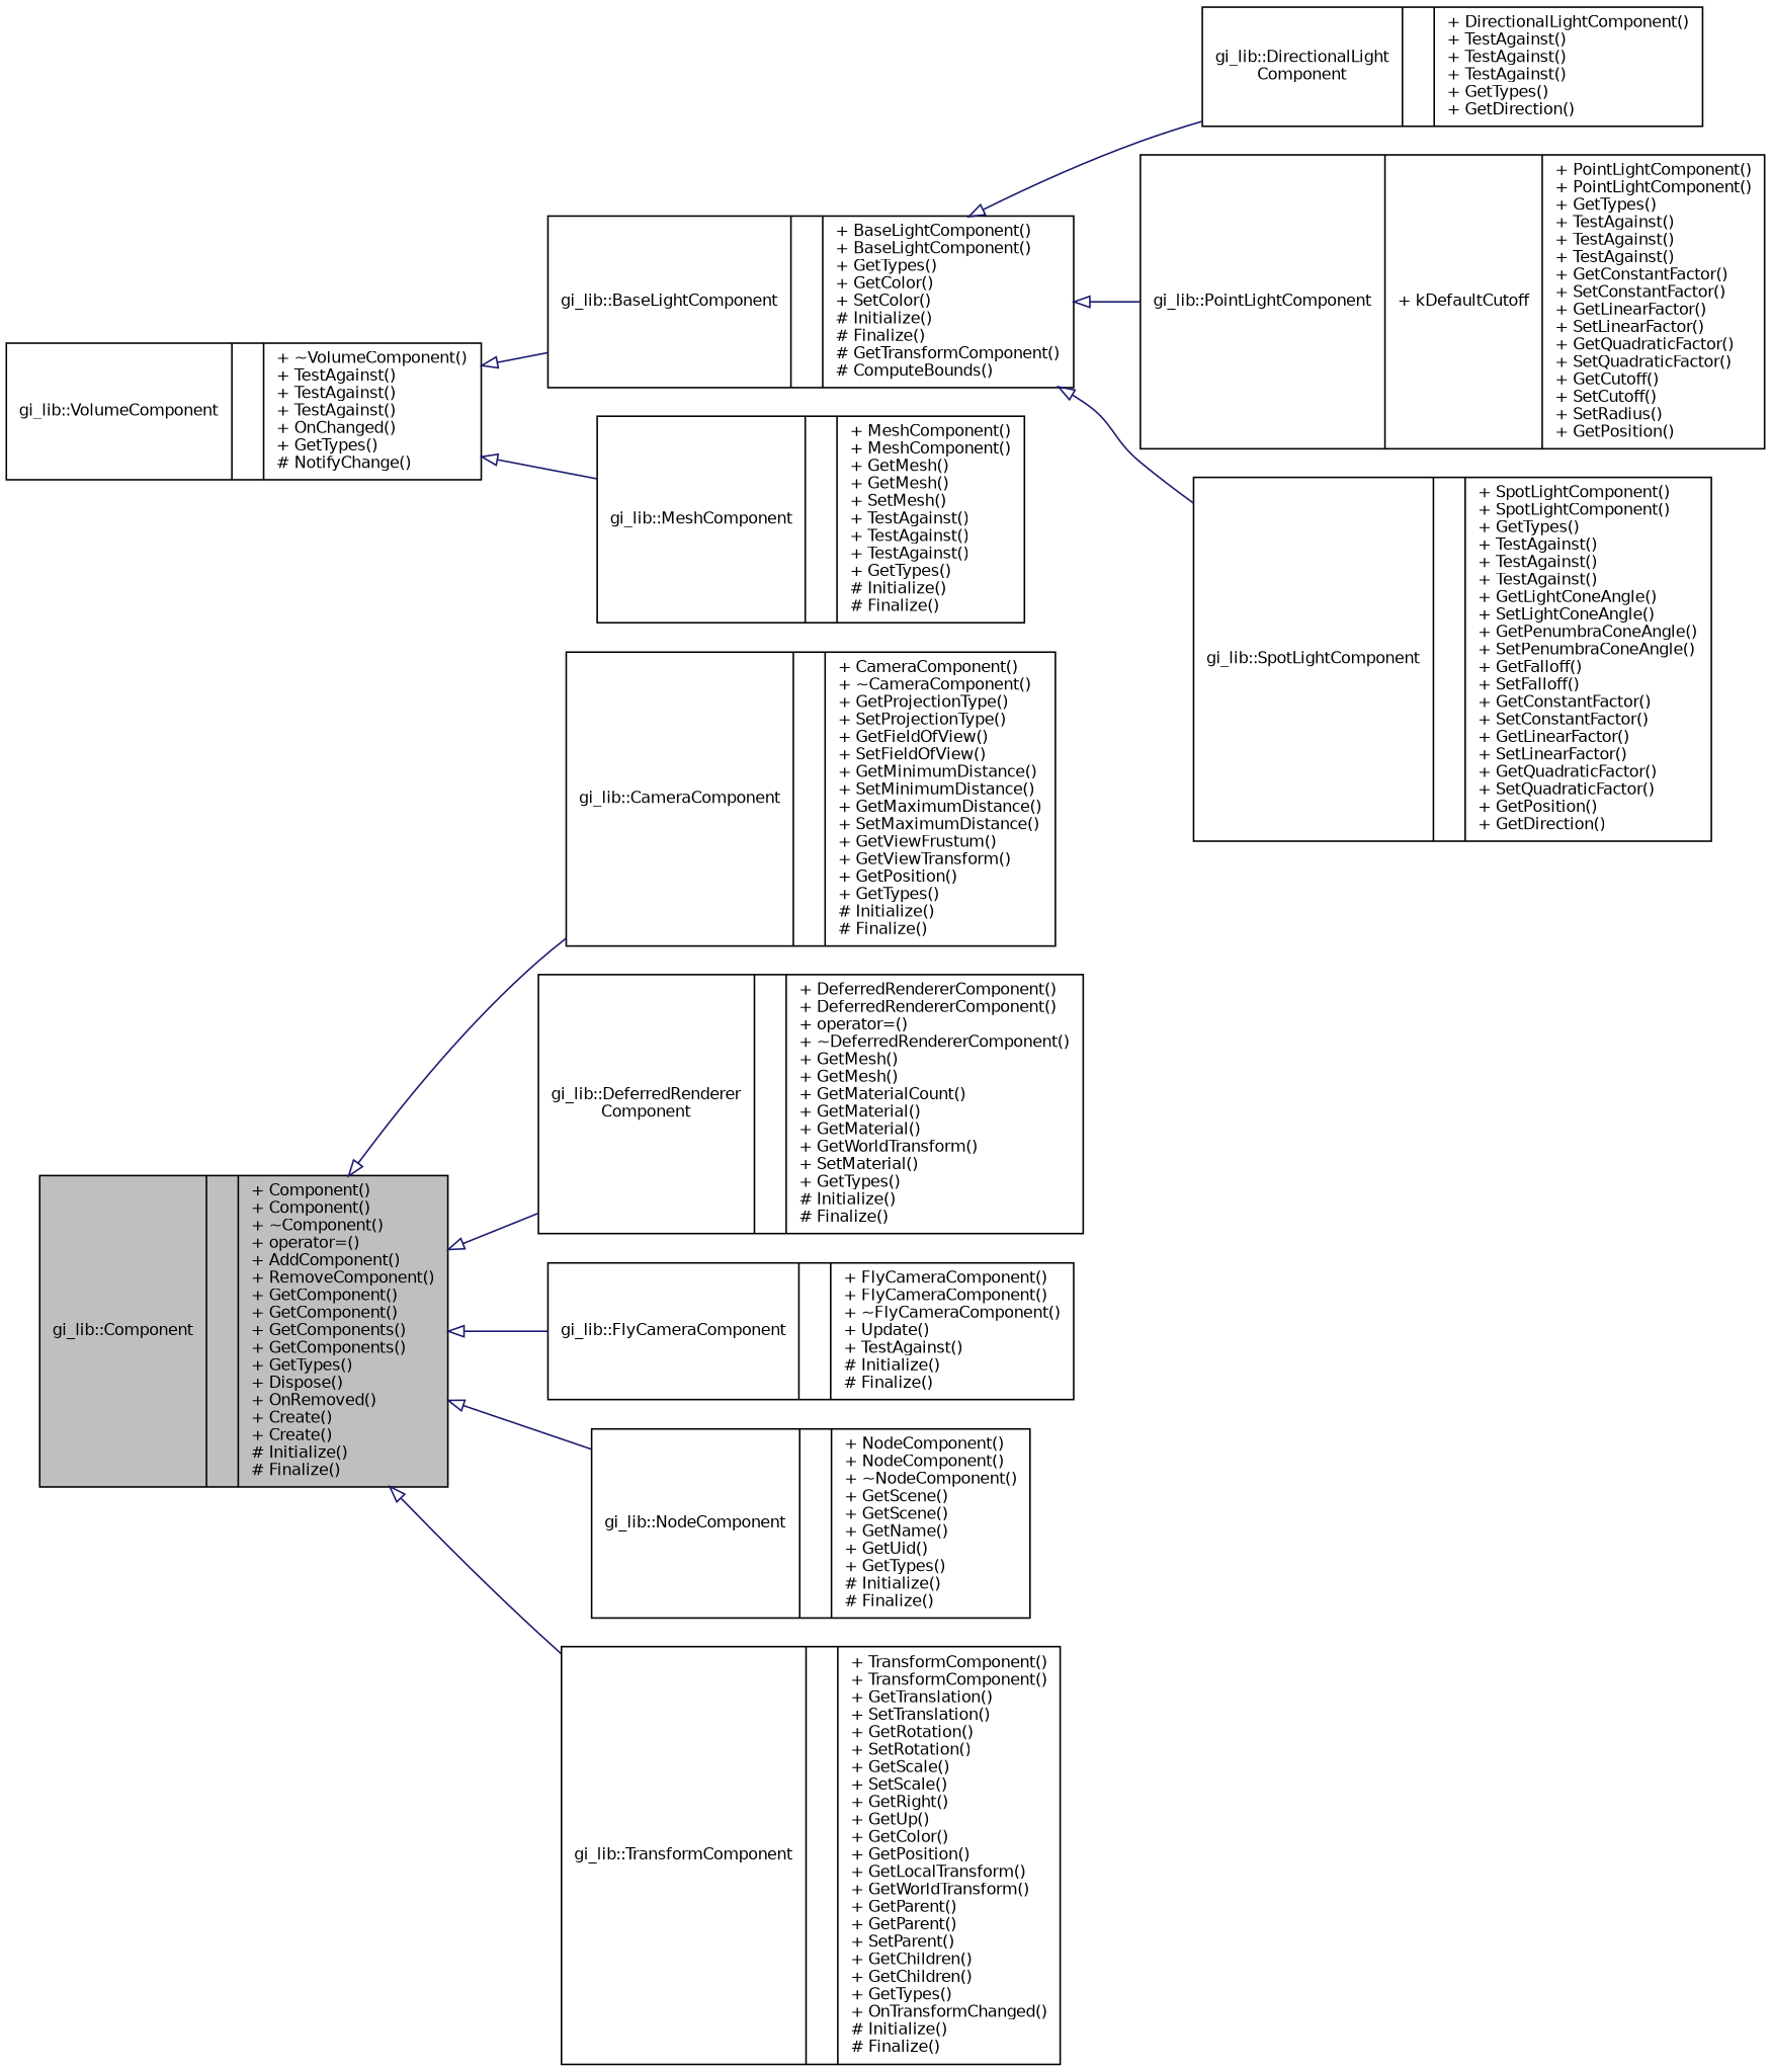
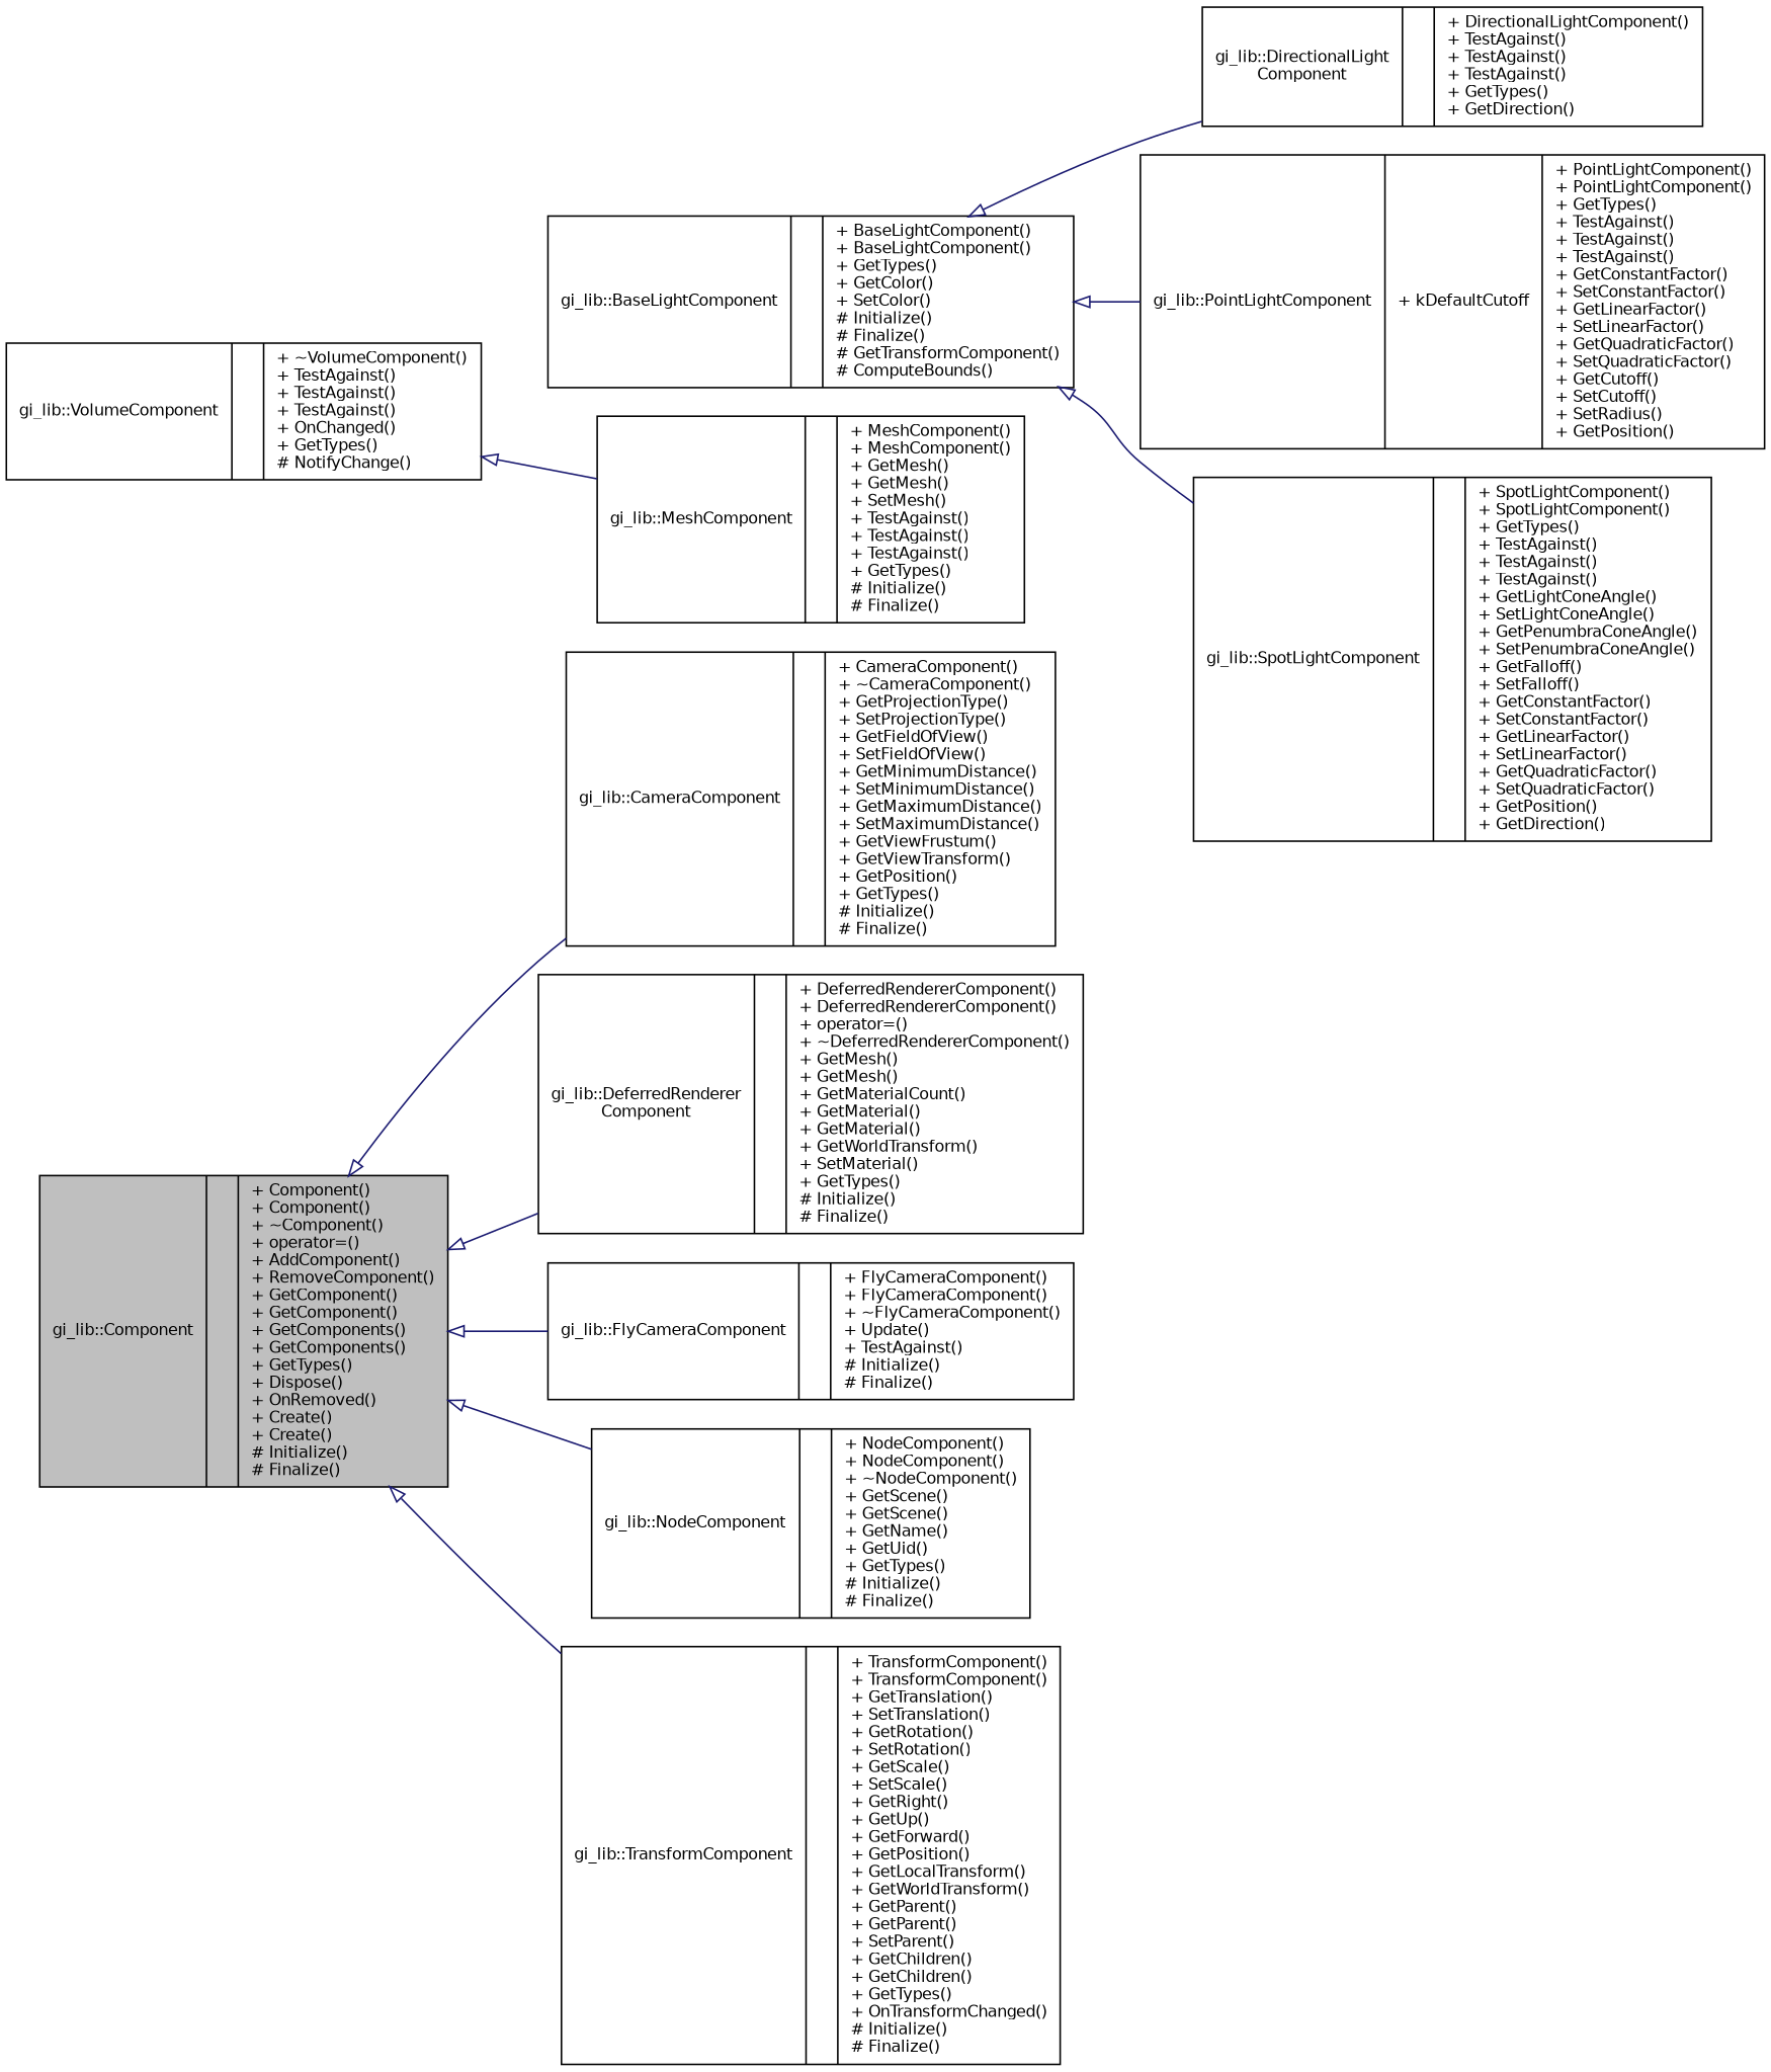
  digraph {
    rankdir=LR
    node [color=black fillcolor=white fontname=Helvetica fontsize=10 shape=record style=filled]
    edge [arrowtail=onormal color=midnightblue dir=back fontname=Helvetica fontsize=10 labelfontname=Helvetica labelfontsize=10 style=solid]
    n1 [fillcolor=grey75 fontcolor=black height=0.2 label="{gi_lib::Component\n||+ Component()\l+ Component()\l+ ~Component()\l+ operator=()\l+ AddComponent()\l+ RemoveComponent()\l+ GetComponent()\l+ GetComponent()\l+ GetComponents()\l+ GetComponents()\l+ GetTypes()\l+ Dispose()\l+ OnRemoved()\l+ Create()\l+ Create()\l# Initialize()\l# Finalize()\l}" width=0.4]
    n2 [height=0.2 label="{gi_lib::CameraComponent\n||+ CameraComponent()\l+ ~CameraComponent()\l+ GetProjectionType()\l+ SetProjectionType()\l+ GetFieldOfView()\l+ SetFieldOfView()\l+ GetMinimumDistance()\l+ SetMinimumDistance()\l+ GetMaximumDistance()\l+ SetMaximumDistance()\l+ GetViewFrustum()\l+ GetViewTransform()\l+ GetPosition()\l+ GetTypes()\l# Initialize()\l# Finalize()\l}" width=0.4]
    n3 [height=0.2 label="{gi_lib::DeferredRenderer\lComponent\n||+ DeferredRendererComponent()\l+ DeferredRendererComponent()\l+ operator=()\l+ ~DeferredRendererComponent()\l+ GetMesh()\l+ GetMesh()\l+ GetMaterialCount()\l+ GetMaterial()\l+ GetMaterial()\l+ GetWorldTransform()\l+ SetMaterial()\l+ GetTypes()\l# Initialize()\l# Finalize()\l}" width=0.4]
    n4 [height=0.2 label="{gi_lib::FlyCameraComponent\n||+ FlyCameraComponent()\l+ FlyCameraComponent()\l+ ~FlyCameraComponent()\l+ Update()\l+ TestAgainst()\l# Initialize()\l# Finalize()\l}" width=0.4]
    n5 [height=0.2 label="{gi_lib::NodeComponent\n||+ NodeComponent()\l+ NodeComponent()\l+ ~NodeComponent()\l+ GetScene()\l+ GetScene()\l+ GetName()\l+ GetUid()\l+ GetTypes()\l# Initialize()\l# Finalize()\l}" width=0.4]
-   n6 [height=0.2 label="{gi_lib::TransformComponent\n||+ TransformComponent()\l+ TransformComponent()\l+ GetTranslation()\l+ SetTranslation()\l+ GetRotation()\l+ SetRotation()\l+ GetScale()\l+ SetScale()\l+ GetRight()\l+ GetUp()\l+ GetColor()\l+ GetPosition()\l+ GetLocalTransform()\l+ GetWorldTransform()\l+ GetParent()\l+ GetParent()\l+ SetParent()\l+ GetChildren()\l+ GetChildren()\l+ GetTypes()\l+ OnTransformChanged()\l# Initialize()\l# Finalize()\l}" width=0.4]
+   n6 [height=0.2 label="{gi_lib::TransformComponent\n||+ TransformComponent()\l+ TransformComponent()\l+ GetTranslation()\l+ SetTranslation()\l+ GetRotation()\l+ SetRotation()\l+ GetScale()\l+ SetScale()\l+ GetRight()\l+ GetUp()\l+ GetForward()\l+ GetPosition()\l+ GetLocalTransform()\l+ GetWorldTransform()\l+ GetParent()\l+ GetParent()\l+ SetParent()\l+ GetChildren()\l+ GetChildren()\l+ GetTypes()\l+ OnTransformChanged()\l# Initialize()\l# Finalize()\l}" width=0.4]
    n7 [height=0.2 label="{gi_lib::VolumeComponent\n||+ ~VolumeComponent()\l+ TestAgainst()\l+ TestAgainst()\l+ TestAgainst()\l+ OnChanged()\l+ GetTypes()\l# NotifyChange()\l}" width=0.4]
    n8 [height=0.2 label="{gi_lib::BaseLightComponent\n||+ BaseLightComponent()\l+ BaseLightComponent()\l+ GetTypes()\l+ GetColor()\l+ SetColor()\l# Initialize()\l# Finalize()\l# GetTransformComponent()\l# ComputeBounds()\l}" width=0.4]
    n9 [height=0.2 label="{gi_lib::MeshComponent\n||+ MeshComponent()\l+ MeshComponent()\l+ GetMesh()\l+ GetMesh()\l+ SetMesh()\l+ TestAgainst()\l+ TestAgainst()\l+ TestAgainst()\l+ GetTypes()\l# Initialize()\l# Finalize()\l}" width=0.4]
    n10 [height=0.2 label="{gi_lib::DirectionalLight\lComponent\n||+ DirectionalLightComponent()\l+ TestAgainst()\l+ TestAgainst()\l+ TestAgainst()\l+ GetTypes()\l+ GetDirection()\l}" width=0.4]
    n11 [height=0.2 label="{gi_lib::PointLightComponent\n|+ kDefaultCutoff\l|+ PointLightComponent()\l+ PointLightComponent()\l+ GetTypes()\l+ TestAgainst()\l+ TestAgainst()\l+ TestAgainst()\l+ GetConstantFactor()\l+ SetConstantFactor()\l+ GetLinearFactor()\l+ SetLinearFactor()\l+ GetQuadraticFactor()\l+ SetQuadraticFactor()\l+ GetCutoff()\l+ SetCutoff()\l+ SetRadius()\l+ GetPosition()\l}" width=0.4]
    n12 [height=0.2 label="{gi_lib::SpotLightComponent\n||+ SpotLightComponent()\l+ SpotLightComponent()\l+ GetTypes()\l+ TestAgainst()\l+ TestAgainst()\l+ TestAgainst()\l+ GetLightConeAngle()\l+ SetLightConeAngle()\l+ GetPenumbraConeAngle()\l+ SetPenumbraConeAngle()\l+ GetFalloff()\l+ SetFalloff()\l+ GetConstantFactor()\l+ SetConstantFactor()\l+ GetLinearFactor()\l+ SetLinearFactor()\l+ GetQuadraticFactor()\l+ SetQuadraticFactor()\l+ GetPosition()\l+ GetDirection()\l}" width=0.4]
    n1 -> n2
    n1 -> n3
    n1 -> n4
    n1 -> n5
    n1 -> n6
-   n7 -> n8
    n7 -> n9
    n8 -> n10
    n8 -> n11
    n8 -> n12
  }
